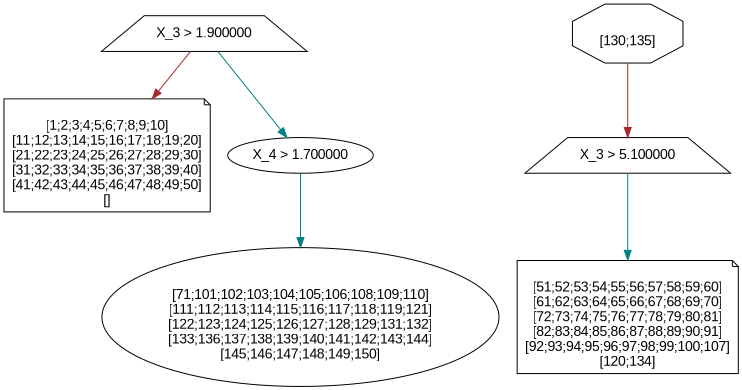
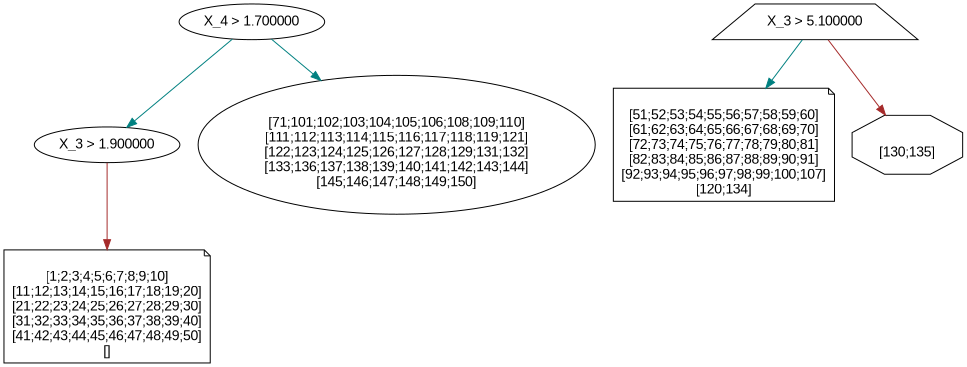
  digraph {
    fontname="Liberation Sans"
    node [fontname="Liberation Sans" shape=trapezium]
    edge [color=teal fontname="Liberation Sans"]
-   n1 [label="X_3 > 1.900000"]
+   n1 [label="X_3 > 1.900000" shape=ellipse]
    n2 [label="\n[1;2;3;4;5;6;7;8;9;10]\n[11;12;13;14;15;16;17;18;19;20]\n[21;22;23;24;25;26;27;28;29;30]\n[31;32;33;34;35;36;37;38;39;40]\n[41;42;43;44;45;46;47;48;49;50]\n[]" shape=note]
    n3 [label="X_4 > 1.700000" shape=ellipse]
    n4 [label="\n[71;101;102;103;104;105;106;108;109;110]\n[111;112;113;114;115;116;117;118;119;121]\n[122;123;124;125;126;127;128;129;131;132]\n[133;136;137;138;139;140;141;142;143;144]\n[145;146;147;148;149;150]" shape=ellipse]
    n5 [label="X_3 > 5.100000"]
    n6 [label="\n[51;52;53;54;55;56;57;58;59;60]\n[61;62;63;64;65;66;67;68;69;70]\n[72;73;74;75;76;77;78;79;80;81]\n[82;83;84;85;86;87;88;89;90;91]\n[92;93;94;95;96;97;98;99;100;107]\n[120;134]" shape=note]
    n7 [label="\n[130;135]" shape=octagon]
    n1 -> n2 [color=brown]
-   n1 -> n3
+   n3 -> n1
    n3 -> n4
    n5 -> n6
-   n7 -> n5 [color=brown]
+   n5 -> n7 [color=brown]
  }
